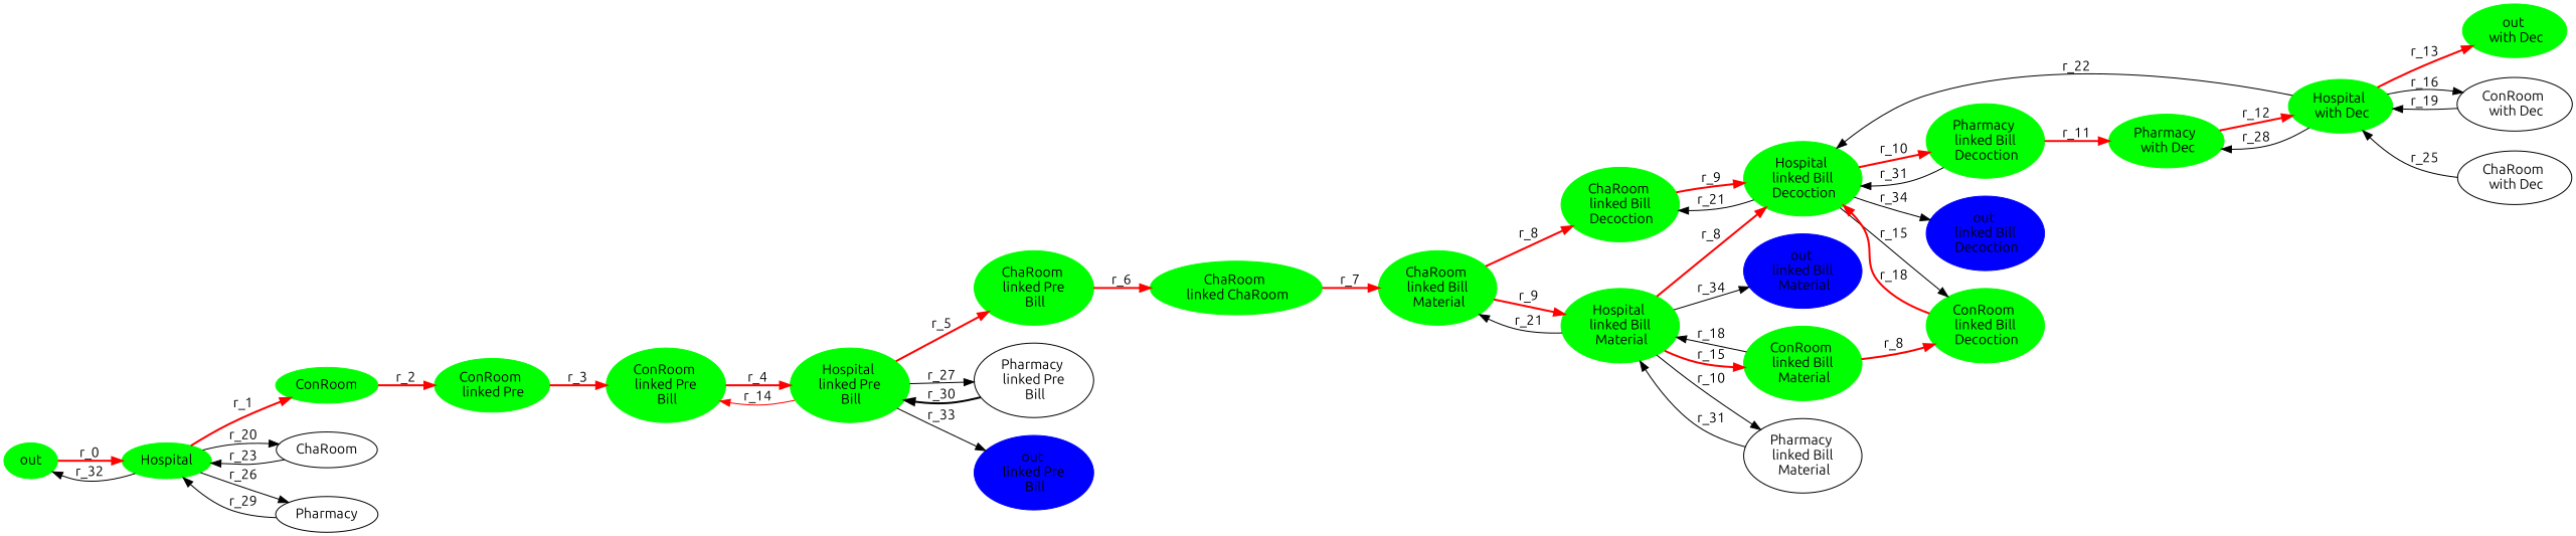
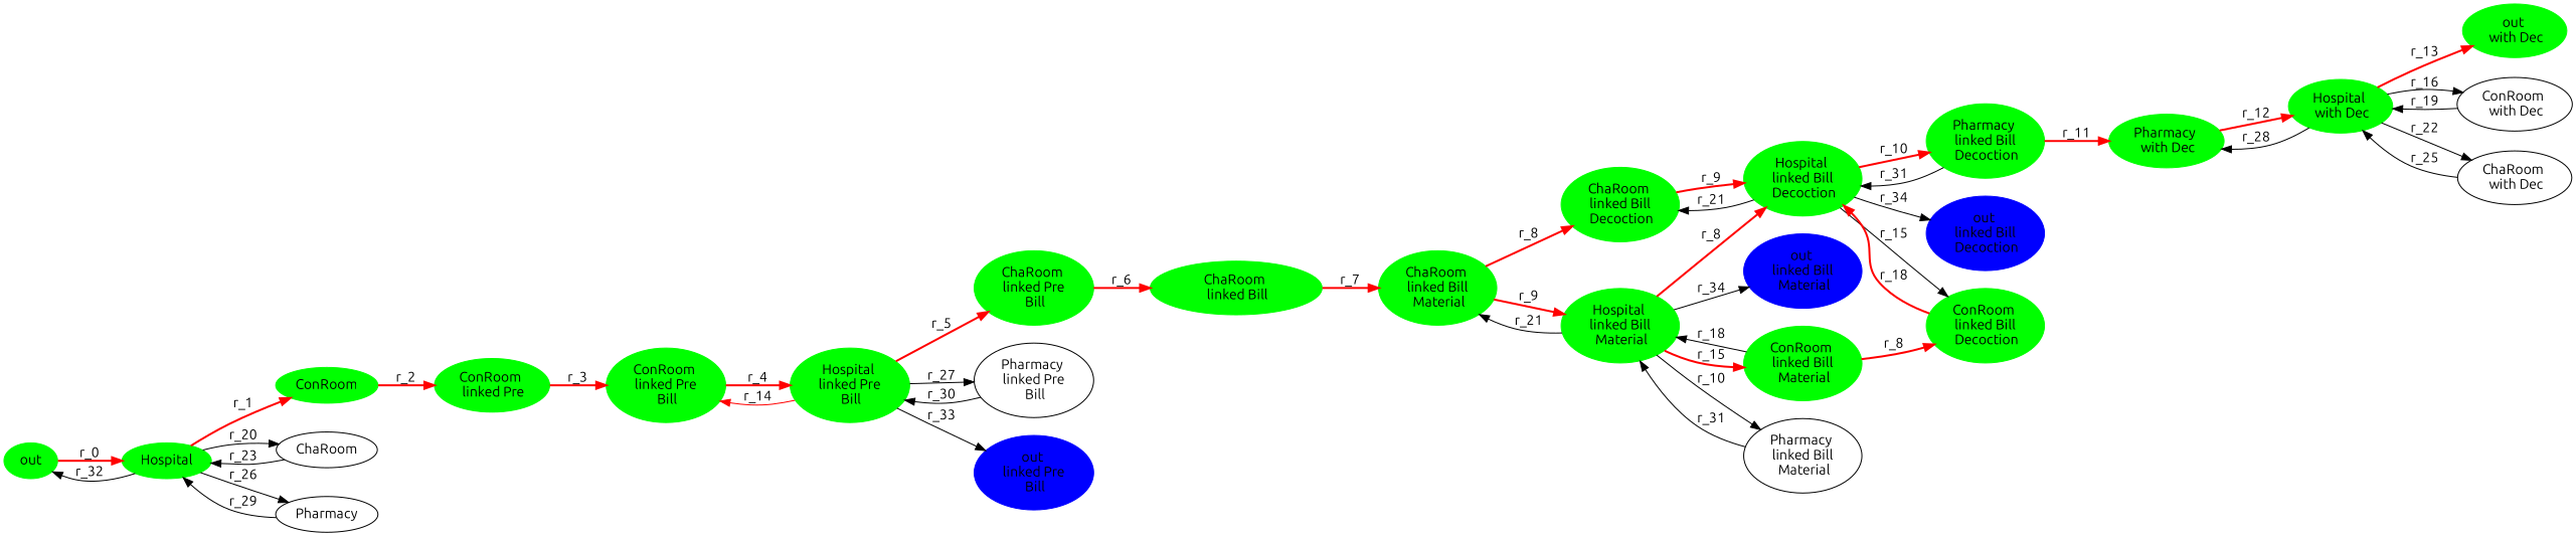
  digraph {
    fontname=Ubuntu
    rankdir=LR
    node [color=green fontname=Ubuntu style=filled]
    edge [fontname=Ubuntu]
    n1 [label=out]
    n2 [label=Hospital]
    n3 [label=ConRoom]
    n4 [label=ChaRoom color="" style=""]
    n5 [label=Pharmacy color="" style=""]
    n6 [label="ConRoom \n linked Pre"]
    n7 [label="ConRoom \n linked Pre \n Bill"]
    n8 [label="Hospital \n linked Pre \n Bill"]
    n9 [label="ChaRoom \n linked Pre \n Bill"]
    n10 [label="Pharmacy \n linked Pre \n Bill" color="" style=""]
    n11 [color=blue label="out \n linked Pre \n Bill"]
-   n12 [label="ChaRoom \n linked ChaRoom"]
+   n12 [label="ChaRoom \n linked Bill"]
    n13 [label="ChaRoom \n linked Bill \n Material"]
    n14 [label="ChaRoom \n linked Bill \n Decoction"]
    n15 [label="Hospital \n linked Bill \n Material"]
    n16 [label="Hospital \n linked Bill \n Decoction"]
    n17 [label="Pharmacy \n linked Bill \n Material" color="" style=""]
    n18 [label="ConRoom \n linked Bill \n Material"]
    n19 [color=blue label="out \n linked Bill \n Material"]
    n20 [label="Pharmacy \n linked Bill \n Decoction"]
    n21 [label="ConRoom \n linked Bill \n Decoction"]
    n22 [color=blue label="out \n linked Bill \n Decoction"]
    n23 [label="Pharmacy \n with Dec"]
    n24 [label="Hospital \n with Dec"]
    n25 [label="out \n with Dec"]
    n26 [label="ConRoom \n with Dec" color="" style=""]
    n27 [label="ChaRoom \n with Dec" color="" style=""]
    n1 -> n2 [color=red label=r_0 style=bold]
    n2 -> n1 [label=r_32]
    n2 -> n3 [color=red label=r_1 style=bold]
    n2 -> n4 [label=r_20]
    n2 -> n5 [label=r_26]
    n3 -> n6 [color=red label=r_2 style=bold]
    n4 -> n2 [label=r_23]
    n5 -> n2 [label=r_29]
    n6 -> n7 [color=red label=r_3 style=bold]
    n7 -> n8 [color=red label=r_4 style=bold]
    n8 -> n7 [color=red label=r_14]
    n8 -> n9 [color=red label=r_5 style=bold]
    n8 -> n10 [label=r_27]
    n8 -> n11 [label=r_33]
    n9 -> n12 [color=red label=r_6 style=bold]
-   n10 -> n8 [label=r_30 style=bold]
+   n10 -> n8 [label=r_30]
    n12 -> n13 [color=red label=r_7 style=bold]
    n13 -> n14 [color=red label=r_8 style=bold]
    n13 -> n15 [color=red label=r_9 style=bold]
    n14 -> n16 [color=red label=r_9 style=bold]
    n15 -> n13 [label=r_21]
    n15 -> n16 [color=red label=r_8 style=bold]
    n15 -> n17 [label=r_10]
    n15 -> n18 [color=red label=r_15 style=bold]
    n15 -> n19 [label=r_34]
    n16 -> n14 [label=r_21]
    n16 -> n20 [color=red label=r_10 style=bold]
    n16 -> n21 [label=r_15]
    n16 -> n22 [label=r_34]
    n17 -> n15 [label=r_31]
    n18 -> n15 [label=r_18]
    n18 -> n21 [color=red label=r_8 style=bold]
    n20 -> n16 [label=r_31]
    n20 -> n23 [color=red label=r_11 style=bold]
    n21 -> n16 [color=red label=r_18 style=bold]
    n23 -> n24 [color=red label=r_12 style=bold]
    n24 -> n23 [label=r_28]
    n24 -> n25 [color=red label=r_13 style=bold]
    n24 -> n26 [label=r_16]
-   n24 -> n16 [label=r_22]
+   n24 -> n27 [label=r_22]
    n26 -> n24 [label=r_19]
    n27 -> n24 [label=r_25]
  }
